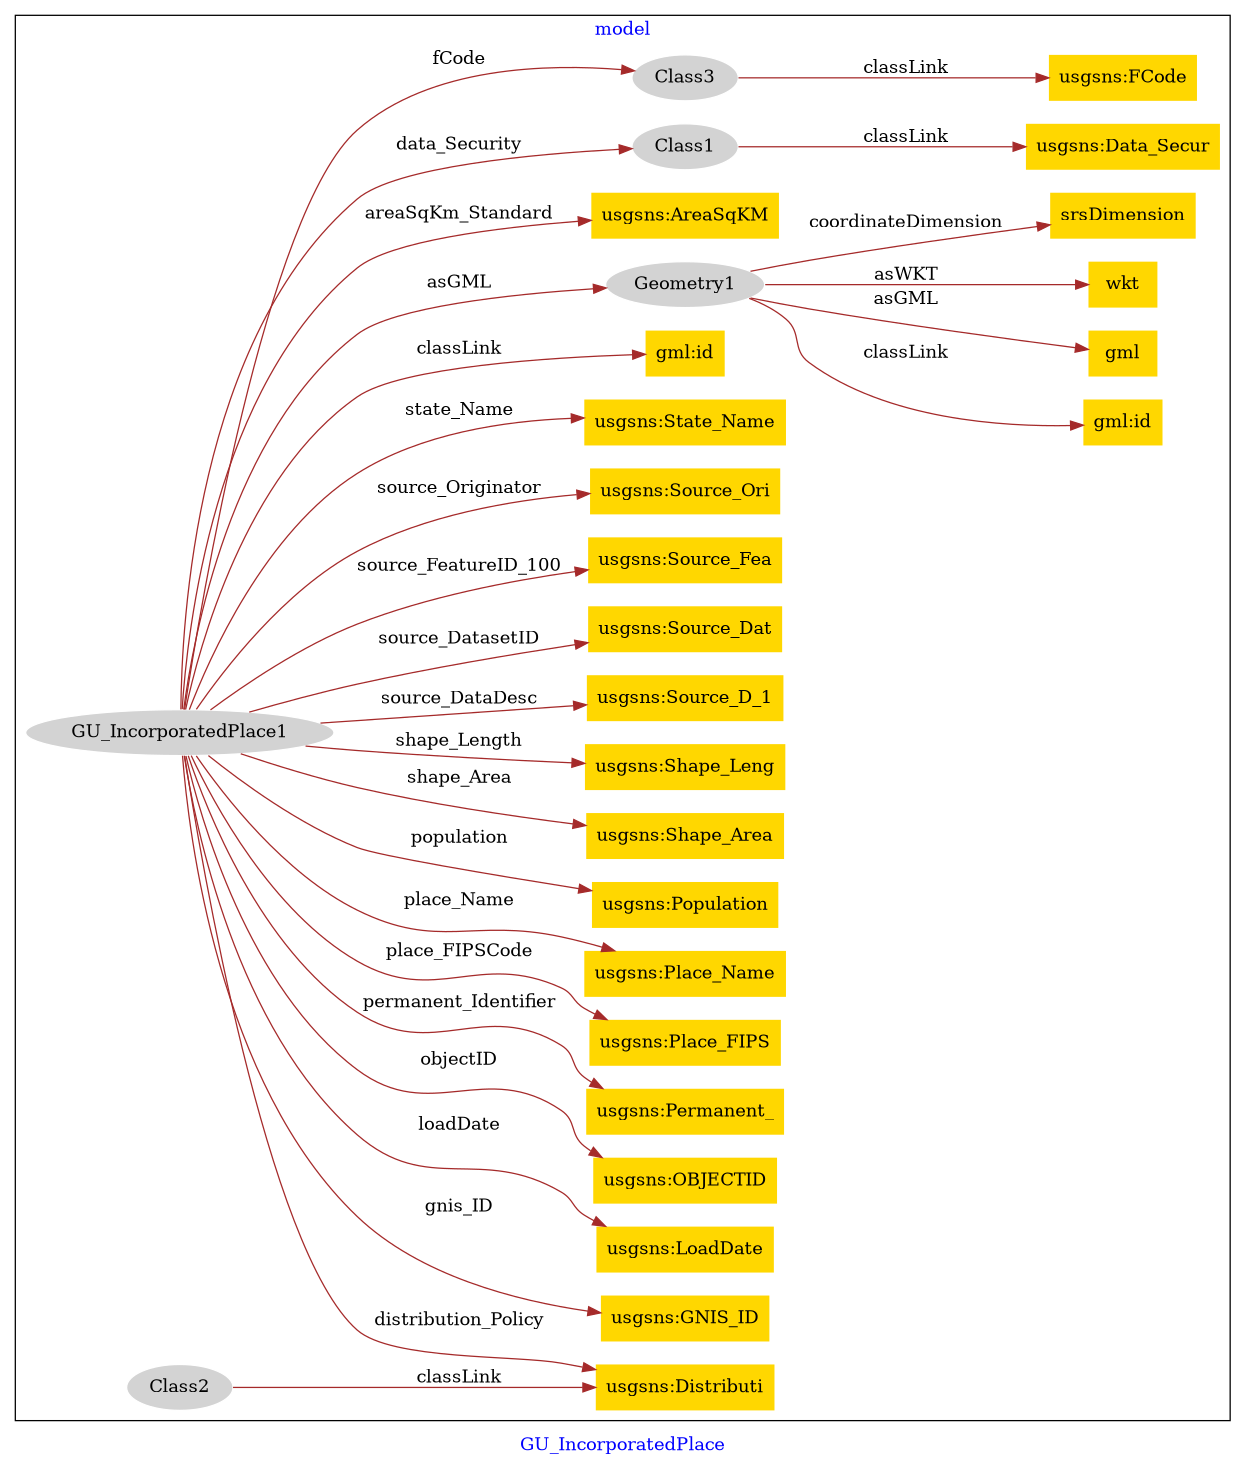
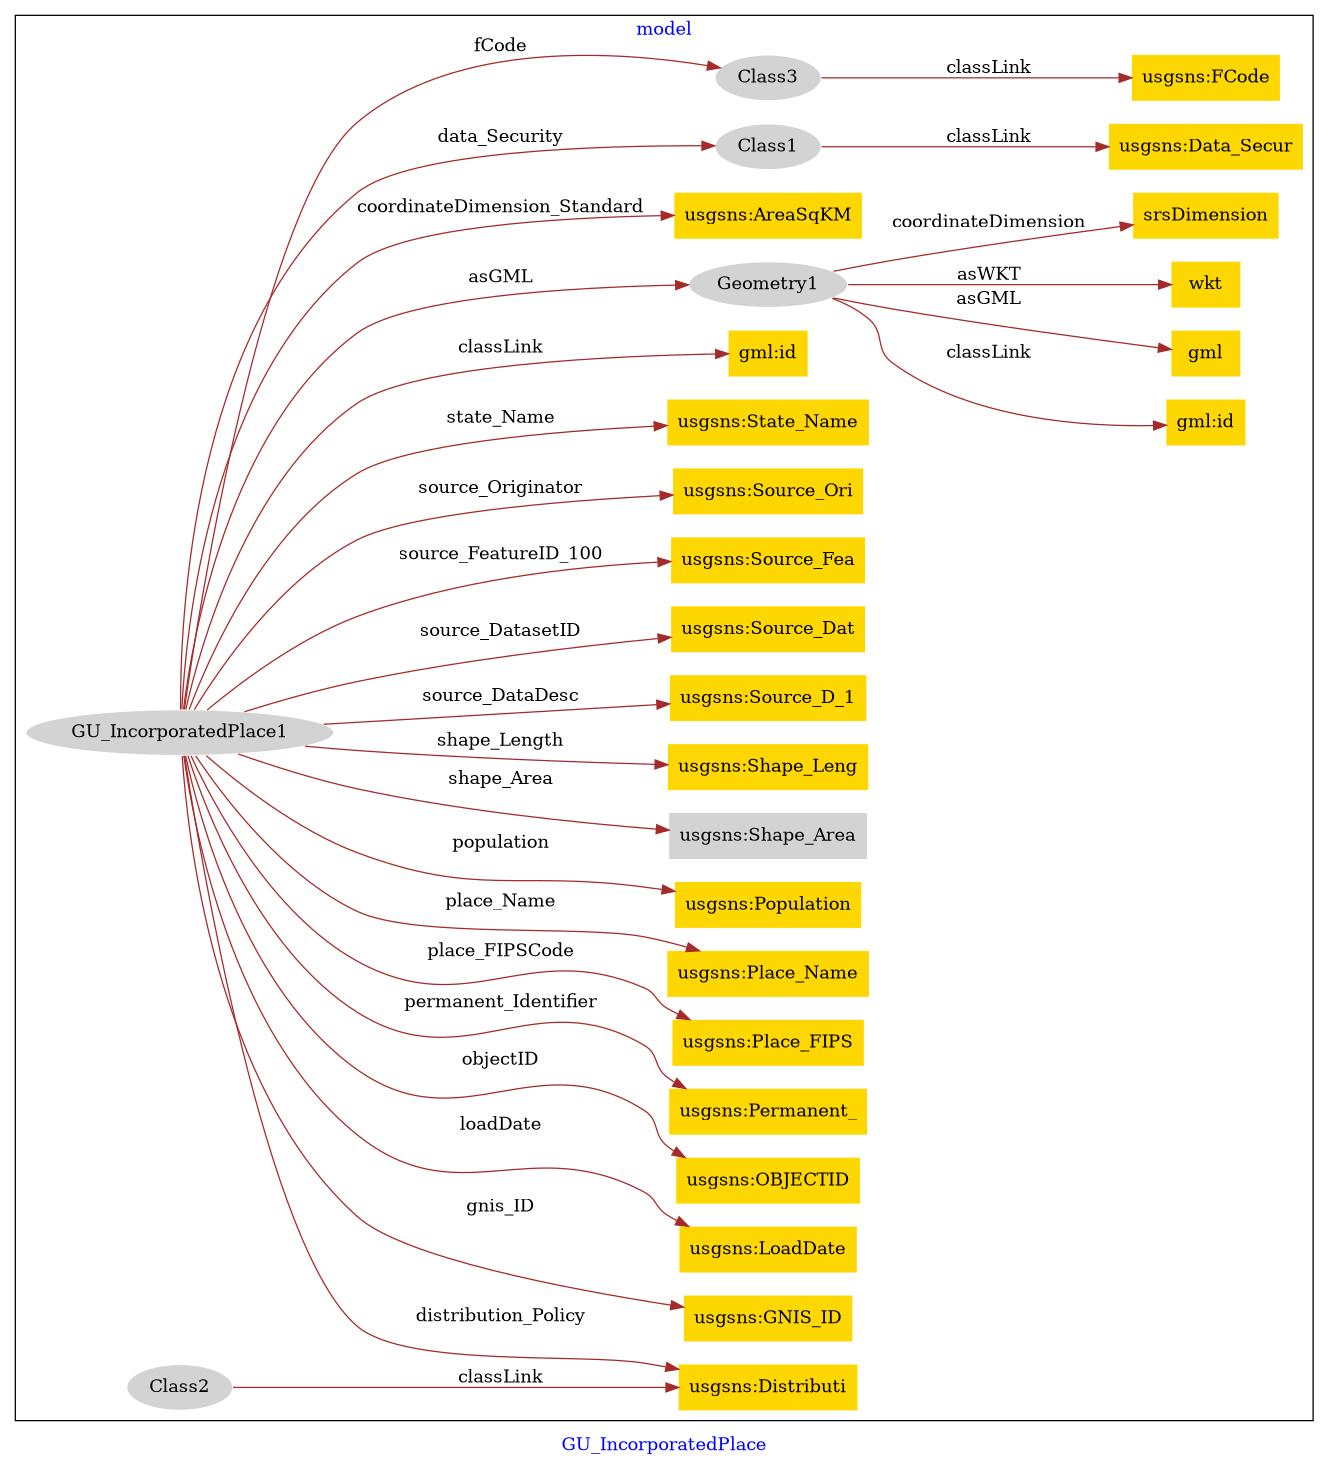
  digraph {
    fontcolor=blue
    label=GU_IncorporatedPlace
    rankdir=LR
    remincross=true
    node [fillcolor=gold style=filled shape=plaintext]
    edge [color=brown fontcolor=black]
    n1 [color=white fillcolor=lightgray label=GU_IncorporatedPlace1 shape=""]
    n2 [label="usgsns:AreaSqKM"]
    n3 [color=white fillcolor=lightgray label=Class1 shape=""]
    n4 [color=white fillcolor=lightgray label=Class2 shape=""]
    n5 [color=white fillcolor=lightgray label=Class3 shape=""]
    n6 [label="usgsns:GNIS_ID"]
    n7 [label="usgsns:LoadDate"]
    n8 [label="usgsns:OBJECTID"]
    n9 [label="usgsns:Permanent_"]
    n10 [label="usgsns:Place_FIPS"]
    n11 [label="usgsns:Place_Name"]
    n12 [label="usgsns:Population"]
-   n13 [label="usgsns:Shape_Area"]
+   n13 [fillcolor=lightgray label="usgsns:Shape_Area"]
    n14 [label="usgsns:Shape_Leng"]
    n15 [label="usgsns:Source_D_1"]
    n16 [label="usgsns:Source_Dat"]
    n17 [label="usgsns:Source_Fea"]
    n18 [label="usgsns:Source_Ori"]
    n19 [label="usgsns:State_Name"]
    n20 [label="gml:id"]
    n21 [color=white fillcolor=lightgray label=Geometry1 shape=""]
    n22 [label="gml:id"]
    n23 [label=gml]
    n24 [label=wkt]
    n25 [label=srsDimension]
    n26 [label="usgsns:Data_Secur"]
    n27 [label="usgsns:Distributi"]
    n28 [label="usgsns:FCode"]
    subgraph cluster_1 {
      label=model
      n1
      n2
      n3
      n4
      n5
      n6
      n7
      n8
      n9
      n10
      n11
      n12
      n13
      n14
      n15
      n16
      n17
      n18
      n19
      n20
      n21
      n22
      n23
      n24
      n25
      n26
      n27
      n28
    }
-   n1 -> n2 [label=areaSqKm_Standard]
+   n1 -> n2 [label=coordinateDimension_Standard]
    n1 -> n3 [label=data_Security]
    n1 -> n5 [label=fCode]
    n1 -> n6 [label=gnis_ID]
    n1 -> n7 [label=loadDate]
    n1 -> n8 [label=objectID]
    n1 -> n9 [label=permanent_Identifier]
    n1 -> n10 [label=place_FIPSCode]
    n1 -> n11 [label=place_Name]
    n1 -> n12 [label=population]
    n1 -> n13 [label=shape_Area]
    n1 -> n14 [label=shape_Length]
    n1 -> n15 [label=source_DataDesc]
    n1 -> n16 [label=source_DatasetID]
    n1 -> n17 [label=source_FeatureID_100]
    n1 -> n18 [label=source_Originator]
    n1 -> n19 [label=state_Name]
    n1 -> n20 [label=classLink]
    n1 -> n21 [label=asGML]
    n1 -> n27 [label=distribution_Policy]
    n3 -> n26 [label=classLink]
    n4 -> n27 [label=classLink]
    n5 -> n28 [label=classLink]
    n21 -> n22 [label=classLink]
    n21 -> n23 [label=asGML]
    n21 -> n24 [label=asWKT]
    n21 -> n25 [label=coordinateDimension]
  }
